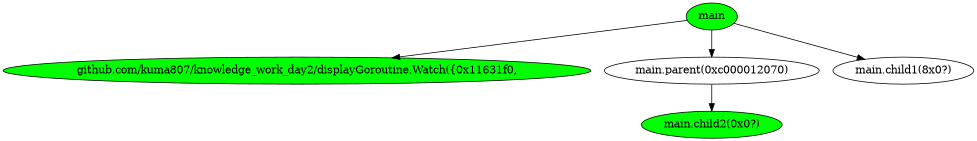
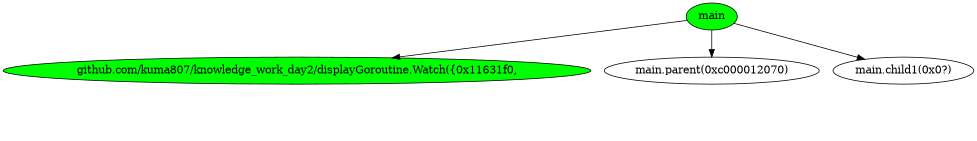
  digraph {
    node [fillcolor="#00FF00" style="solid,filled"]
    main
    "github.com/kuma807/knowledge_work_day2/displayGoroutine.Watch({0x11631f0,"
    "main.parent(0xc000012070)" [fillcolor="" style=""]
-   "main.child1(0x0?)" [label="main.child1(8x0?)" fillcolor="" style=""]
-   "main.child2(0x0?)"
+   "main.child1(0x0?)" [fillcolor="" style=""]
    main -> "github.com/kuma807/knowledge_work_day2/displayGoroutine.Watch({0x11631f0,"
    main -> "main.parent(0xc000012070)"
    main -> "main.child1(0x0?)"
-   "main.parent(0xc000012070)" -> "main.child2(0x0?)"
  }
